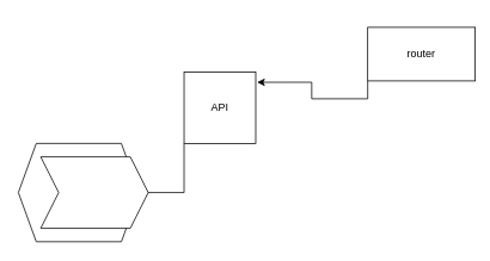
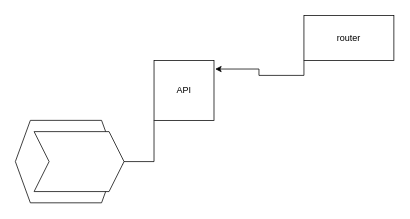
  <mxCell id="0" />
  <mxCell id="1" parent="0" />
  <mxCell id="2" value="" style="shape=hexagon;perimeter=hexagonPerimeter2;whiteSpace=wrap;html=1;fixedSize=1;" vertex="1" parent="1"><mxGeometry x="20" y="160" width="135" height="110" as="geometry" /></mxCell>
- <mxCell id="3" value="router" style="rounded=0;whiteSpace=wrap;html=1;" vertex="1" parent="1"><mxGeometry x="410" y="30" width="120" height="60" as="geometry" /></mxCell>
+ <mxCell id="3" value="router" style="rounded=0;whiteSpace=wrap;html=1;" vertex="1" parent="1"><mxGeometry x="405" y="20" width="120" height="60" as="geometry" /></mxCell>
  <mxCell id="4" style="edgeStyle=orthogonalEdgeStyle;rounded=0;orthogonalLoop=1;jettySize=auto;html=1;exitX=0;exitY=1;exitDx=0;exitDy=0;entryX=1;entryY=0.5;entryDx=0;entryDy=0;" edge="1" parent="1" source="5" target="2"><mxGeometry relative="1" as="geometry" /></mxCell>
  <mxCell id="5" value="API" style="whiteSpace=wrap;html=1;aspect=fixed;" vertex="1" parent="1"><mxGeometry x="205" y="80" width="80" height="80" as="geometry" /></mxCell>
  <mxCell id="6" style="edgeStyle=orthogonalEdgeStyle;rounded=0;orthogonalLoop=1;jettySize=auto;html=1;exitX=0;exitY=1;exitDx=0;exitDy=0;entryX=1.019;entryY=0.144;entryDx=0;entryDy=0;entryPerimeter=0;" edge="1" parent="1" source="3" target="5"><mxGeometry relative="1" as="geometry" /></mxCell>
  <mxCell id="7" value="" style="shape=step;perimeter=stepPerimeter;whiteSpace=wrap;html=1;fixedSize=1;" vertex="1" parent="1"><mxGeometry x="45" y="175" width="120" height="80" as="geometry" /></mxCell>
